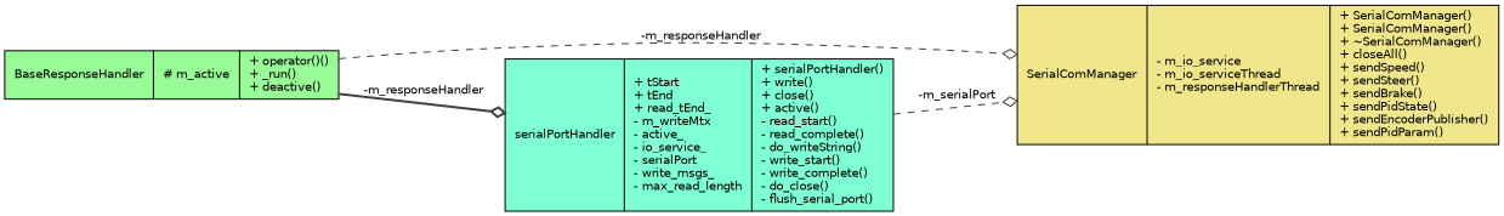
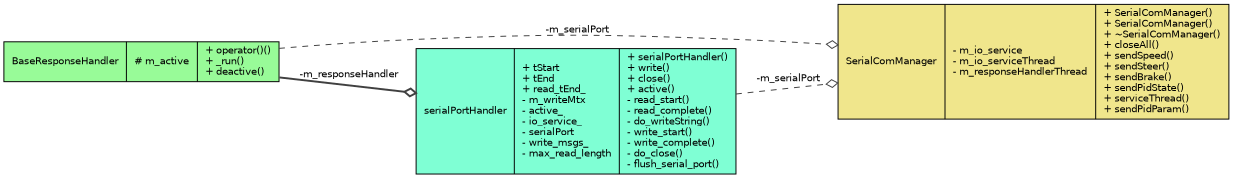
  digraph {
    rankdir=LR
    node [color=black fontname=Helvetica fontsize=10 shape=record style=filled]
    edge [arrowhead=odiamond color=grey25 fontname=Helvetica fontsize=10 labelfontname=Helvetica labelfontsize=10 style=dashed]
-   n1 [fillcolor=khaki fontcolor=black height=0.2 label="{SerialComManager\n|- m_io_service\l- m_io_serviceThread\l- m_responseHandlerThread\l|+ SerialComManager()\l+ SerialComManager()\l+ ~SerialComManager()\l+ closeAll()\l+ sendSpeed()\l+ sendSteer()\l+ sendBrake()\l+ sendPidState()\l+ sendEncoderPublisher()\l+ sendPidParam()\l}" width=0.4]
+   n1 [fillcolor=khaki fontcolor=black height=0.2 label="{SerialComManager\n|- m_io_service\l- m_io_serviceThread\l- m_responseHandlerThread\l|+ SerialComManager()\l+ SerialComManager()\l+ ~SerialComManager()\l+ closeAll()\l+ sendSpeed()\l+ sendSteer()\l+ sendBrake()\l+ sendPidState()\l+ serviceThread()\l+ sendPidParam()\l}" width=0.4]
    n2 [fillcolor=aquamarine height=0.2 label="{serialPortHandler\n|+ tStart\l+ tEnd\l+ read_tEnd_\l- m_writeMtx\l- active_\l- io_service_\l- serialPort\l- write_msgs_\l- max_read_length\l|+ serialPortHandler()\l+ write()\l+ close()\l+ active()\l- read_start()\l- read_complete()\l- do_writeString()\l- write_start()\l- write_complete()\l- do_close()\l- flush_serial_port()\l}" width=0.4]
    n3 [fillcolor=palegreen height=0.2 label="{BaseResponseHandler\n|# m_active\l|+ operator()()\l+ _run()\l+ deactive()\l}" width=0.4]
    n2 -> n1 [label=" -m_serialPort"]
-   n3 -> n1 [label=" -m_responseHandler"]
+   n3 -> n1 [label=" -m_serialPort"]
    n3 -> n2 [label=" -m_responseHandler" style=bold]
  }
